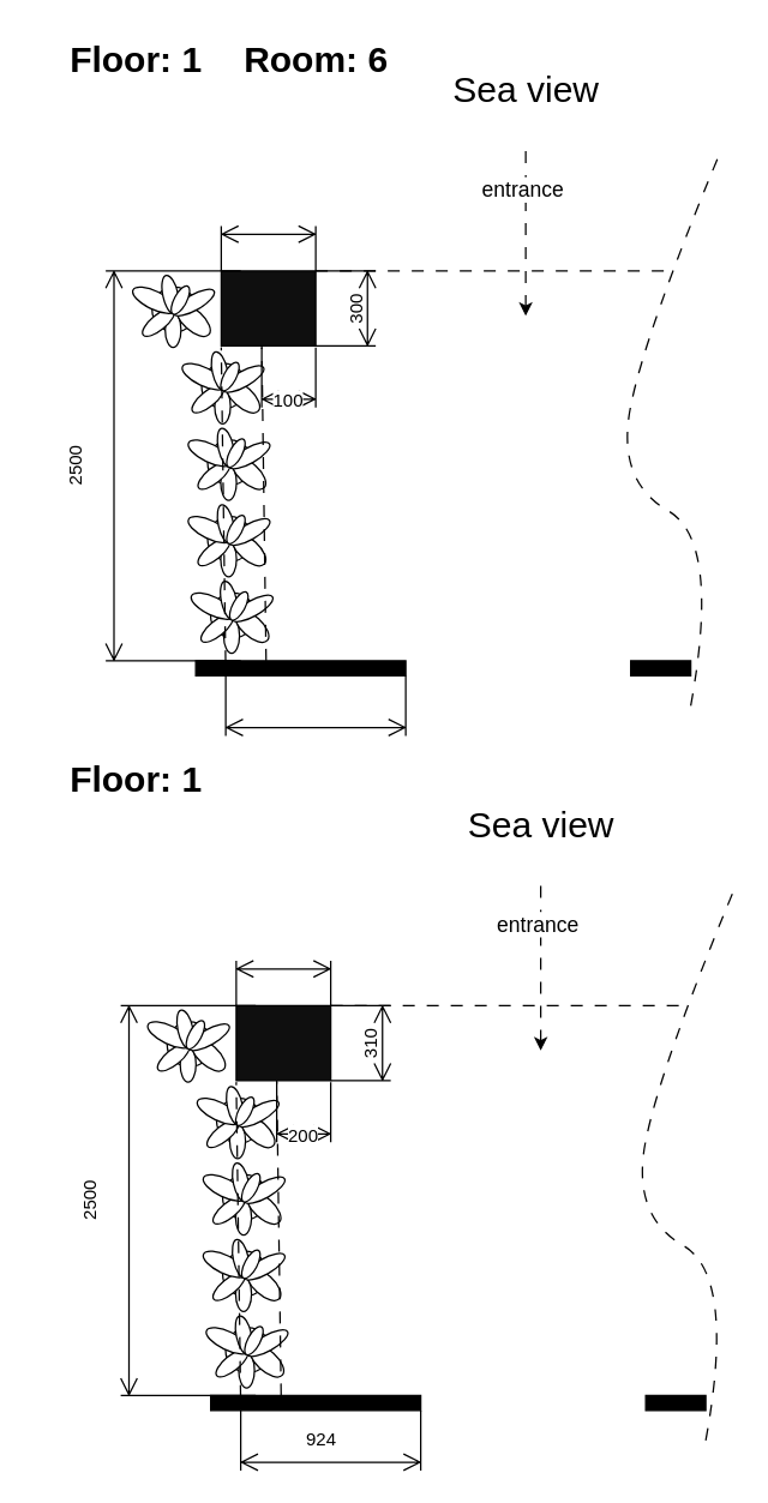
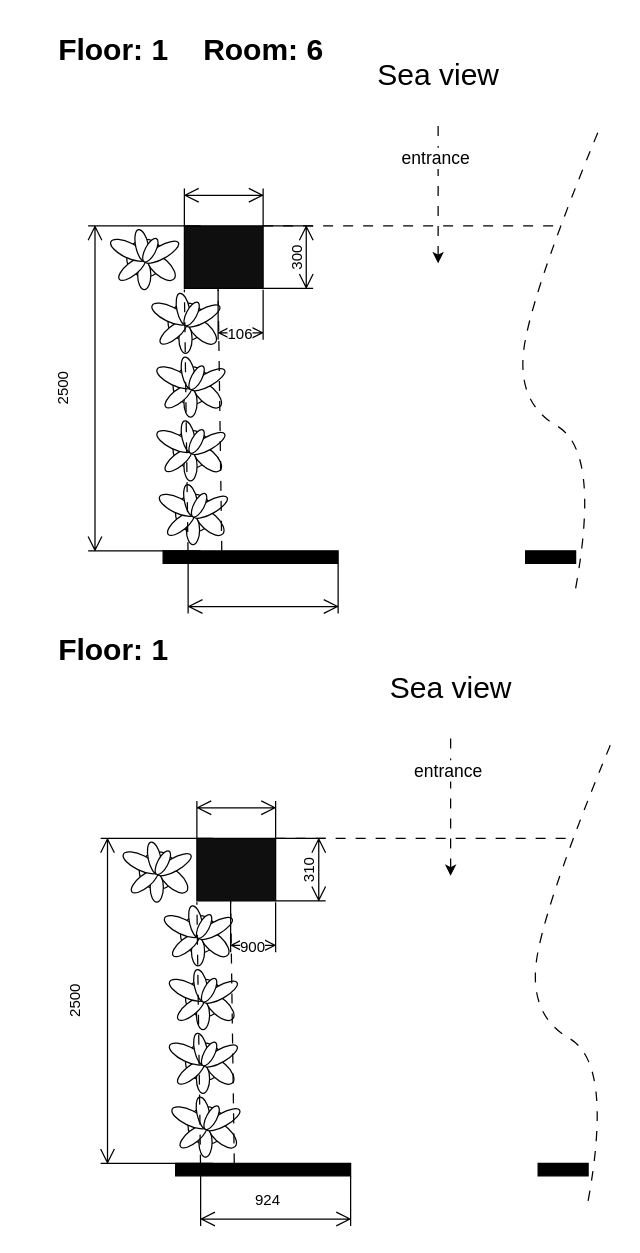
  <mxCell id="0" />
  <mxCell id="1" parent="0" />
  <mxCell id="2" value="Floor: 1" style="text;strokeColor=none;fillColor=none;html=1;fontSize=24;fontStyle=1;verticalAlign=middle;align=center;" parent="1" vertex="1"><mxGeometry x="40" y="20" width="100" height="40" as="geometry" /></mxCell>
  <mxCell id="3" value="Room: 6" style="text;strokeColor=none;fillColor=none;html=1;fontSize=24;fontStyle=1;verticalAlign=middle;align=center;" parent="1" vertex="1"><mxGeometry x="160" y="20" width="100" height="40" as="geometry" /></mxCell>
  <mxCell id="4" value="" style="verticalLabelPosition=bottom;html=1;verticalAlign=top;align=center;shape=mxgraph.floorplan.plant;" parent="1" vertex="1"><mxGeometry x="90" y="180" width="47" height="51" as="geometry" /></mxCell>
  <mxCell id="5" value="" style="verticalLabelPosition=bottom;html=1;verticalAlign=top;align=center;shape=mxgraph.floorplan.wall;fillColor=strokeColor;" parent="1" vertex="1"><mxGeometry x="420" y="440" width="40" height="10" as="geometry" /></mxCell>
  <mxCell id="6" value="" style="verticalLabelPosition=bottom;html=1;verticalAlign=top;align=center;shape=mxgraph.floorplan.plant;" parent="1" vertex="1"><mxGeometry x="127" y="282" width="47" height="51" as="geometry" /></mxCell>
  <mxCell id="7" value="" style="verticalLabelPosition=bottom;html=1;verticalAlign=top;align=center;shape=mxgraph.floorplan.plant;" parent="1" vertex="1"><mxGeometry x="127" y="333" width="47" height="51" as="geometry" /></mxCell>
  <mxCell id="8" value="" style="verticalLabelPosition=bottom;html=1;verticalAlign=top;align=center;shape=mxgraph.floorplan.wall;fillColor=strokeColor;" parent="1" vertex="1"><mxGeometry x="130" y="440" width="140" height="10" as="geometry" /></mxCell>
  <mxCell id="9" value="" style="verticalLabelPosition=bottom;html=1;verticalAlign=top;align=center;shape=mxgraph.floorplan.plant;" parent="1" vertex="1"><mxGeometry x="129" y="384" width="47" height="51" as="geometry" /></mxCell>
  <mxCell id="10" value="" style="rounded=0;whiteSpace=wrap;html=1;fillColor=#0F0F0F;" parent="1" vertex="1"><mxGeometry x="147" y="180" width="63" height="50" as="geometry" /></mxCell>
  <mxCell id="11" value="Sea view" style="text;strokeColor=none;fillColor=none;html=1;fontSize=24;fontStyle=0;verticalAlign=middle;align=center;" parent="1" vertex="1"><mxGeometry x="300" y="40" width="100" height="40" as="geometry" /></mxCell>
  <mxCell id="12" value="" style="endArrow=classic;html=1;rounded=0;dashed=1;dashPattern=8 8;" parent="1" edge="1"><mxGeometry width="50" height="50" relative="1" as="geometry"><mxPoint x="350" y="100" as="sourcePoint" /><mxPoint x="350" y="210" as="targetPoint" /></mxGeometry></mxCell>
  <mxCell id="13" value="entrance" style="edgeLabel;html=1;align=center;verticalAlign=middle;resizable=0;points=[];fontSize=14;" parent="12" vertex="1" connectable="0"><mxGeometry x="-0.544" y="-3" relative="1" as="geometry"><mxPoint as="offset" /></mxGeometry></mxCell>
  <mxCell id="14" value="" style="shape=dimension;direction=south;whiteSpace=wrap;html=1;align=left;points=[];verticalAlign=middle;labelBackgroundColor=#ffffff;fillColor=#0F0F0F;" parent="1" vertex="1"><mxGeometry x="70" y="180" width="90" height="260" as="geometry" /></mxCell>
  <mxCell id="15" value="" style="shape=dimension;direction=west;whiteSpace=wrap;html=1;align=center;points=[];verticalAlign=top;spacingTop=-8;labelBackgroundColor=#ffffff;fillColor=#0F0F0F;" parent="1" vertex="1"><mxGeometry x="147" y="150" width="63" height="30" as="geometry" /></mxCell>
  <mxCell id="16" value="" style="endArrow=none;dashed=1;html=1;rounded=0;dashPattern=8 8;exitX=1;exitY=0;exitDx=0;exitDy=0;" parent="1" source="10" edge="1"><mxGeometry width="50" height="50" relative="1" as="geometry"><mxPoint x="480" y="300" as="sourcePoint" /><mxPoint x="450" y="180" as="targetPoint" /></mxGeometry></mxCell>
  <mxCell id="17" value="" style="curved=1;endArrow=none;html=1;rounded=0;dashed=1;dashPattern=8 8;strokeColor=default;endFill=0;" parent="1" edge="1"><mxGeometry width="50" height="50" relative="1" as="geometry"><mxPoint x="460" y="470" as="sourcePoint" /><mxPoint x="480" y="100" as="targetPoint" /><Array as="points"><mxPoint x="480" y="360" /><mxPoint x="410" y="320" /><mxPoint x="430" y="220" /></Array></mxGeometry></mxCell>
  <mxCell id="18" value="Floor: 1" style="text;strokeColor=none;fillColor=none;html=1;fontSize=24;fontStyle=1;verticalAlign=middle;align=center;" parent="1" vertex="1"><mxGeometry x="40" y="500" width="100" height="40" as="geometry" /></mxCell>
  <mxCell id="19" value="" style="shape=dimension;whiteSpace=wrap;html=1;align=center;points=[];verticalAlign=bottom;spacingBottom=-5;labelBackgroundColor=#ffffff;fontSize=14;fillColor=#0F0F0F;" parent="1" vertex="1"><mxGeometry x="150" y="450" width="120" height="40" as="geometry" /></mxCell>
  <mxCell id="20" value="2500" style="text;html=1;strokeColor=none;fillColor=none;align=center;verticalAlign=middle;whiteSpace=wrap;rounded=0;rotation=270;" vertex="1" parent="1"><mxGeometry x="20" y="295" width="60" height="30" as="geometry" /></mxCell>
  <mxCell id="21" value="" style="endArrow=none;dashed=1;html=1;rounded=0;dashPattern=8 8;entryX=0;entryY=1;entryDx=0;entryDy=0;exitX=1;exitY=0.056;exitDx=0;exitDy=0;exitPerimeter=0;" edge="1" parent="1"><mxGeometry width="50" height="50" relative="1" as="geometry"><mxPoint x="176.92" y="440" as="sourcePoint" /><mxPoint x="174" y="230" as="targetPoint" /></mxGeometry></mxCell>
  <mxCell id="22" value="" style="verticalLabelPosition=bottom;html=1;verticalAlign=top;align=center;shape=mxgraph.floorplan.plant;" parent="1" vertex="1"><mxGeometry x="123" y="231" width="47" height="51" as="geometry" /></mxCell>
- <mxCell id="23" value="100" style="shape=dimension;whiteSpace=wrap;html=1;align=center;points=[];verticalAlign=bottom;spacingBottom=-5;labelBackgroundColor=#ffffff" vertex="1" parent="1"><mxGeometry x="174" y="231" width="36" height="40" as="geometry" /></mxCell>
+ <mxCell id="23" value="106" style="shape=dimension;whiteSpace=wrap;html=1;align=center;points=[];verticalAlign=bottom;spacingBottom=-5;labelBackgroundColor=#ffffff" vertex="1" parent="1"><mxGeometry x="174" y="231" width="36" height="40" as="geometry" /></mxCell>
  <mxCell id="24" value="" style="endArrow=none;dashed=1;html=1;rounded=0;dashPattern=8 8;entryX=0;entryY=1;entryDx=0;entryDy=0;exitX=1;exitY=0.056;exitDx=0;exitDy=0;exitPerimeter=0;" edge="1" parent="1"><mxGeometry width="50" height="50" relative="1" as="geometry"><mxPoint x="149.92" y="441" as="sourcePoint" /><mxPoint x="147" y="231" as="targetPoint" /></mxGeometry></mxCell>
  <mxCell id="25" value="" style="shape=dimension;direction=north;whiteSpace=wrap;html=1;align=right;points=[];verticalAlign=middle;labelBackgroundColor=#ffffff" vertex="1" parent="1"><mxGeometry x="210" y="180" width="40" height="50" as="geometry" /></mxCell>
  <mxCell id="26" value="300" style="text;html=1;strokeColor=none;fillColor=none;align=center;verticalAlign=middle;whiteSpace=wrap;rounded=0;rotation=270;" vertex="1" parent="1"><mxGeometry x="207" y="190.5" width="60" height="30" as="geometry" /></mxCell>
  <mxCell id="27" value="" style="verticalLabelPosition=bottom;html=1;verticalAlign=top;align=center;shape=mxgraph.floorplan.plant;" vertex="1" parent="1"><mxGeometry x="100" y="670" width="47" height="51" as="geometry" /></mxCell>
  <mxCell id="28" value="" style="verticalLabelPosition=bottom;html=1;verticalAlign=top;align=center;shape=mxgraph.floorplan.wall;fillColor=strokeColor;" vertex="1" parent="1"><mxGeometry x="430" y="930" width="40" height="10" as="geometry" /></mxCell>
  <mxCell id="29" value="" style="verticalLabelPosition=bottom;html=1;verticalAlign=top;align=center;shape=mxgraph.floorplan.plant;" vertex="1" parent="1"><mxGeometry x="137" y="772" width="47" height="51" as="geometry" /></mxCell>
  <mxCell id="30" value="" style="verticalLabelPosition=bottom;html=1;verticalAlign=top;align=center;shape=mxgraph.floorplan.plant;" vertex="1" parent="1"><mxGeometry x="137" y="823" width="47" height="51" as="geometry" /></mxCell>
  <mxCell id="31" value="" style="verticalLabelPosition=bottom;html=1;verticalAlign=top;align=center;shape=mxgraph.floorplan.wall;fillColor=strokeColor;" vertex="1" parent="1"><mxGeometry x="140" y="930" width="140" height="10" as="geometry" /></mxCell>
  <mxCell id="32" value="" style="verticalLabelPosition=bottom;html=1;verticalAlign=top;align=center;shape=mxgraph.floorplan.plant;" vertex="1" parent="1"><mxGeometry x="139" y="874" width="47" height="51" as="geometry" /></mxCell>
  <mxCell id="33" value="" style="rounded=0;whiteSpace=wrap;html=1;fillColor=#0F0F0F;" vertex="1" parent="1"><mxGeometry x="157" y="670" width="63" height="50" as="geometry" /></mxCell>
  <mxCell id="34" value="Sea view" style="text;strokeColor=none;fillColor=none;html=1;fontSize=24;fontStyle=0;verticalAlign=middle;align=center;" vertex="1" parent="1"><mxGeometry x="310" y="530" width="100" height="40" as="geometry" /></mxCell>
  <mxCell id="35" value="" style="endArrow=classic;html=1;rounded=0;dashed=1;dashPattern=8 8;" edge="1" parent="1"><mxGeometry width="50" height="50" relative="1" as="geometry"><mxPoint x="360" y="590" as="sourcePoint" /><mxPoint x="360" y="700" as="targetPoint" /></mxGeometry></mxCell>
  <mxCell id="36" value="entrance" style="edgeLabel;html=1;align=center;verticalAlign=middle;resizable=0;points=[];fontSize=14;" vertex="1" connectable="0" parent="35"><mxGeometry x="-0.544" y="-3" relative="1" as="geometry"><mxPoint as="offset" /></mxGeometry></mxCell>
  <mxCell id="37" value="" style="shape=dimension;direction=south;whiteSpace=wrap;html=1;align=left;points=[];verticalAlign=middle;labelBackgroundColor=#ffffff;fillColor=#0F0F0F;" vertex="1" parent="1"><mxGeometry x="80" y="670" width="90" height="260" as="geometry" /></mxCell>
  <mxCell id="38" value="" style="shape=dimension;direction=west;whiteSpace=wrap;html=1;align=center;points=[];verticalAlign=top;spacingTop=-8;labelBackgroundColor=#ffffff;fillColor=#0F0F0F;" vertex="1" parent="1"><mxGeometry x="157" y="640" width="63" height="30" as="geometry" /></mxCell>
  <mxCell id="39" value="" style="endArrow=none;dashed=1;html=1;rounded=0;dashPattern=8 8;exitX=1;exitY=0;exitDx=0;exitDy=0;" edge="1" parent="1" source="33"><mxGeometry width="50" height="50" relative="1" as="geometry"><mxPoint x="490" y="790" as="sourcePoint" /><mxPoint x="460" y="670" as="targetPoint" /></mxGeometry></mxCell>
  <mxCell id="40" value="" style="curved=1;endArrow=none;html=1;rounded=0;dashed=1;dashPattern=8 8;strokeColor=default;endFill=0;" edge="1" parent="1"><mxGeometry width="50" height="50" relative="1" as="geometry"><mxPoint x="470" y="960" as="sourcePoint" /><mxPoint x="490" y="590" as="targetPoint" /><Array as="points"><mxPoint x="490" y="850" /><mxPoint x="420" y="810" /><mxPoint x="440" y="710" /></Array></mxGeometry></mxCell>
  <mxCell id="41" value="" style="shape=dimension;whiteSpace=wrap;html=1;align=center;points=[];verticalAlign=bottom;spacingBottom=-5;labelBackgroundColor=#ffffff;fontSize=14;fillColor=#0F0F0F;" vertex="1" parent="1"><mxGeometry x="160" y="940" width="120" height="40" as="geometry" /></mxCell>
  <mxCell id="42" value="2500" style="text;html=1;strokeColor=none;fillColor=none;align=center;verticalAlign=middle;whiteSpace=wrap;rounded=0;rotation=270;" vertex="1" parent="1"><mxGeometry x="30" y="785" width="60" height="30" as="geometry" /></mxCell>
  <mxCell id="43" value="" style="endArrow=none;dashed=1;html=1;rounded=0;dashPattern=8 8;entryX=0;entryY=1;entryDx=0;entryDy=0;exitX=1;exitY=0.056;exitDx=0;exitDy=0;exitPerimeter=0;" edge="1" parent="1"><mxGeometry width="50" height="50" relative="1" as="geometry"><mxPoint x="186.92" y="930" as="sourcePoint" /><mxPoint x="184" y="720" as="targetPoint" /></mxGeometry></mxCell>
  <mxCell id="44" value="" style="verticalLabelPosition=bottom;html=1;verticalAlign=top;align=center;shape=mxgraph.floorplan.plant;" vertex="1" parent="1"><mxGeometry x="133" y="721" width="47" height="51" as="geometry" /></mxCell>
  <mxCell id="45" value="924" style="text;html=1;strokeColor=none;fillColor=none;align=center;verticalAlign=middle;whiteSpace=wrap;rounded=0;" vertex="1" parent="1"><mxGeometry x="184" y="945" width="60" height="30" as="geometry" /></mxCell>
- <mxCell id="46" value="200" style="shape=dimension;whiteSpace=wrap;html=1;align=center;points=[];verticalAlign=bottom;spacingBottom=-5;labelBackgroundColor=#ffffff" vertex="1" parent="1"><mxGeometry x="184" y="721" width="36" height="40" as="geometry" /></mxCell>
+ <mxCell id="46" value="900" style="shape=dimension;whiteSpace=wrap;html=1;align=center;points=[];verticalAlign=bottom;spacingBottom=-5;labelBackgroundColor=#ffffff" vertex="1" parent="1"><mxGeometry x="184" y="721" width="36" height="40" as="geometry" /></mxCell>
  <mxCell id="47" value="" style="endArrow=none;dashed=1;html=1;rounded=0;dashPattern=8 8;entryX=0;entryY=1;entryDx=0;entryDy=0;exitX=1;exitY=0.056;exitDx=0;exitDy=0;exitPerimeter=0;" edge="1" parent="1"><mxGeometry width="50" height="50" relative="1" as="geometry"><mxPoint x="159.92" y="931" as="sourcePoint" /><mxPoint x="157" y="721" as="targetPoint" /></mxGeometry></mxCell>
  <mxCell id="48" value="" style="shape=dimension;direction=north;whiteSpace=wrap;html=1;align=right;points=[];verticalAlign=middle;labelBackgroundColor=#ffffff" vertex="1" parent="1"><mxGeometry x="220" y="670" width="40" height="50" as="geometry" /></mxCell>
  <mxCell id="49" value="310" style="text;html=1;strokeColor=none;fillColor=none;align=center;verticalAlign=middle;whiteSpace=wrap;rounded=0;rotation=270;" vertex="1" parent="1"><mxGeometry x="217" y="680.5" width="60" height="30" as="geometry" /></mxCell>
